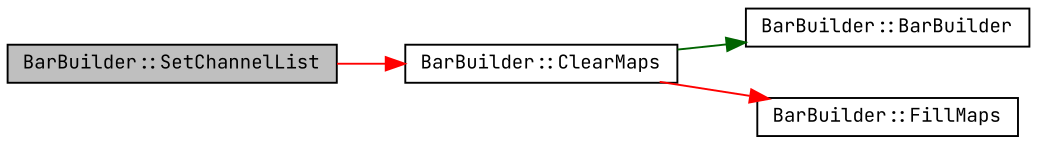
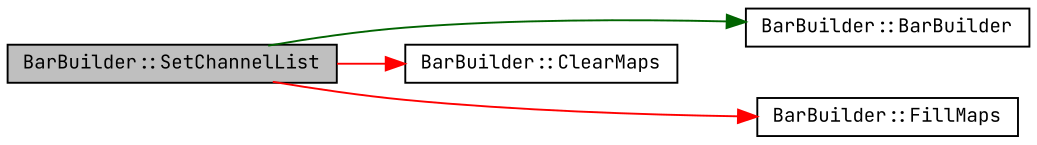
  digraph {
    fontname="JetBrains Mono"
    rankdir=LR
    node [color=black fillcolor=white fontname="JetBrains Mono" fontsize=10 shape=record style=filled]
    edge [color=red fontname="JetBrains Mono" fontsize=10 labelfontname=Helvetica labelfontsize=10 style=solid]
    n1 [fillcolor=grey75 fontcolor=black height=0.2 label="BarBuilder::SetChannelList" width=0.4]
    n2 [height=0.2 label="BarBuilder::BarBuilder" width=0.4]
    n3 [height=0.2 label="BarBuilder::ClearMaps" width=0.4]
    n4 [height=0.2 label="BarBuilder::FillMaps" width=0.4]
-   n3 -> n2 [color=darkgreen]
+   n1 -> n2 [color=darkgreen]
    n1 -> n3
-   n3 -> n4
+   n1 -> n4
  }
